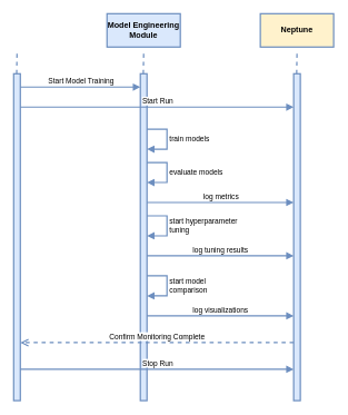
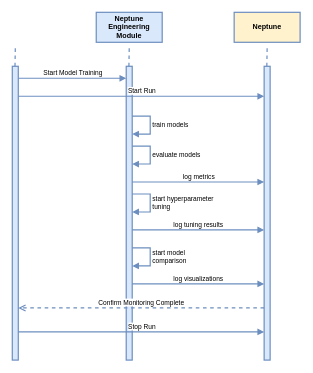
  <mxCell id="0" />
  <mxCell id="1" parent="0" />
- <mxCell id="2" value="Model Engineering Module" style="html=1;whiteSpace=wrap;fillColor=#dae8fc;strokeColor=#6c8ebf;strokeWidth=2;fontStyle=1" vertex="1" parent="1"><mxGeometry x="160" y="20" width="110" height="50" as="geometry" /></mxCell>
+ <mxCell id="2" value="Neptune Engineering Module" style="html=1;whiteSpace=wrap;fillColor=#dae8fc;strokeColor=#6c8ebf;strokeWidth=2;fontStyle=1" vertex="1" parent="1"><mxGeometry x="160" y="20" width="110" height="50" as="geometry" /></mxCell>
  <mxCell id="3" value="Neptune" style="html=1;whiteSpace=wrap;fillColor=#fff2cc;strokeColor=#6c8ebf;strokeWidth=2;fontStyle=1;" vertex="1" parent="1"><mxGeometry x="390" y="20" width="110" height="50" as="geometry" /></mxCell>
  <mxCell id="4" value="" style="html=1;points=[[0,0,0,0,5],[0,1,0,0,-5],[1,0,0,0,5],[1,1,0,0,-5]];perimeter=orthogonalPerimeter;outlineConnect=0;targetShapes=umlLifeline;portConstraint=eastwest;newEdgeStyle={&quot;curved&quot;:0,&quot;rounded&quot;:0};fillColor=#dae8fc;strokeColor=#6c8ebf;strokeWidth=2;" vertex="1" parent="1"><mxGeometry x="20" y="110" width="10" height="490" as="geometry" /></mxCell>
  <mxCell id="5" value="" style="html=1;points=[[0,0,0,0,5],[0,1,0,0,-5],[1,0,0,0,5],[1,1,0,0,-5]];perimeter=orthogonalPerimeter;outlineConnect=0;targetShapes=umlLifeline;portConstraint=eastwest;newEdgeStyle={&quot;curved&quot;:0,&quot;rounded&quot;:0};fillColor=#dae8fc;strokeColor=#6c8ebf;strokeWidth=2;" vertex="1" parent="1"><mxGeometry x="210" y="110" width="10" height="490" as="geometry" /></mxCell>
  <mxCell id="6" value="" style="html=1;points=[[0,0,0,0,5],[0,1,0,0,-5],[1,0,0,0,5],[1,1,0,0,-5]];perimeter=orthogonalPerimeter;outlineConnect=0;targetShapes=umlLifeline;portConstraint=eastwest;newEdgeStyle={&quot;curved&quot;:0,&quot;rounded&quot;:0};fillColor=#dae8fc;strokeColor=#6c8ebf;strokeWidth=2;" vertex="1" parent="1"><mxGeometry x="440" y="110" width="10" height="490" as="geometry" /></mxCell>
  <mxCell id="7" value="" style="endArrow=none;dashed=1;html=1;rounded=0;fillColor=#dae8fc;strokeColor=#6c8ebf;strokeWidth=2;" edge="1" parent="1"><mxGeometry width="50" height="50" relative="1" as="geometry"><mxPoint x="24.5" y="110" as="sourcePoint" /><mxPoint x="25" y="80" as="targetPoint" /></mxGeometry></mxCell>
  <mxCell id="8" value="" style="endArrow=none;dashed=1;html=1;rounded=0;fillColor=#dae8fc;strokeColor=#6c8ebf;strokeWidth=2;" edge="1" parent="1"><mxGeometry width="50" height="50" relative="1" as="geometry"><mxPoint x="214.5" y="110" as="sourcePoint" /><mxPoint x="215" y="80" as="targetPoint" /></mxGeometry></mxCell>
  <mxCell id="9" value="" style="endArrow=none;dashed=1;html=1;rounded=0;fillColor=#dae8fc;strokeColor=#6c8ebf;strokeWidth=2;" edge="1" parent="1"><mxGeometry width="50" height="50" relative="1" as="geometry"><mxPoint x="444.5" y="110" as="sourcePoint" /><mxPoint x="445" y="80" as="targetPoint" /></mxGeometry></mxCell>
  <mxCell id="10" value="Start Model Training" style="html=1;verticalAlign=bottom;endArrow=block;curved=0;rounded=0;fillColor=#dae8fc;strokeColor=#6c8ebf;strokeWidth=2;" edge="1" parent="1"><mxGeometry x="0.006" width="80" relative="1" as="geometry"><mxPoint x="30" y="130" as="sourcePoint" /><mxPoint x="210" y="130" as="targetPoint" /><mxPoint as="offset" /></mxGeometry></mxCell>
  <mxCell id="11" value="log tuning results" style="html=1;verticalAlign=bottom;endArrow=block;curved=0;rounded=0;fillColor=#dae8fc;strokeColor=#6c8ebf;strokeWidth=2;" edge="1" parent="1"><mxGeometry width="80" relative="1" as="geometry"><mxPoint x="220" y="383" as="sourcePoint" /><mxPoint x="440" y="383" as="targetPoint" /></mxGeometry></mxCell>
  <mxCell id="12" value="log visualizations" style="html=1;verticalAlign=bottom;endArrow=block;curved=0;rounded=0;fillColor=#dae8fc;strokeColor=#6c8ebf;strokeWidth=2;" edge="1" parent="1"><mxGeometry width="80" relative="1" as="geometry"><mxPoint x="220" y="473" as="sourcePoint" /><mxPoint x="440" y="473" as="targetPoint" /></mxGeometry></mxCell>
  <mxCell id="13" value="start model&amp;nbsp;&lt;div&gt;comparison&lt;/div&gt;" style="html=1;align=left;spacingLeft=2;endArrow=block;rounded=0;edgeStyle=orthogonalEdgeStyle;curved=0;rounded=0;fillColor=#dae8fc;strokeColor=#6c8ebf;strokeWidth=2;" edge="1" parent="1"><mxGeometry relative="1" as="geometry"><mxPoint x="220" y="413" as="sourcePoint" /><Array as="points"><mxPoint x="250" y="413" /><mxPoint x="250" y="443" /></Array><mxPoint x="220" y="443" as="targetPoint" /></mxGeometry></mxCell>
  <mxCell id="14" value="Confirm Monitoring Complete" style="html=1;verticalAlign=bottom;endArrow=open;dashed=1;endSize=8;curved=0;rounded=0;fillColor=#dae8fc;strokeColor=#6c8ebf;strokeWidth=2;" edge="1" parent="1"><mxGeometry relative="1" as="geometry"><mxPoint x="440" y="513" as="sourcePoint" /><mxPoint x="30" y="513" as="targetPoint" /></mxGeometry></mxCell>
  <mxCell id="15" value="log metrics" style="html=1;verticalAlign=bottom;endArrow=block;curved=0;rounded=0;fillColor=#dae8fc;strokeColor=#6c8ebf;strokeWidth=2;" edge="1" parent="1"><mxGeometry x="0.005" width="80" relative="1" as="geometry"><mxPoint x="220" y="303" as="sourcePoint" /><mxPoint x="440" y="303" as="targetPoint" /><mxPoint as="offset" /></mxGeometry></mxCell>
  <mxCell id="16" value="train models" style="html=1;align=left;spacingLeft=2;endArrow=block;rounded=0;edgeStyle=orthogonalEdgeStyle;curved=0;rounded=0;fillColor=#dae8fc;strokeColor=#6c8ebf;strokeWidth=2;" edge="1" parent="1"><mxGeometry relative="1" as="geometry"><mxPoint x="220" y="193" as="sourcePoint" /><Array as="points"><mxPoint x="250" y="193" /><mxPoint x="250" y="223" /></Array><mxPoint x="220" y="223" as="targetPoint" /></mxGeometry></mxCell>
  <mxCell id="17" value="evaluate models" style="html=1;align=left;spacingLeft=2;endArrow=block;rounded=0;edgeStyle=orthogonalEdgeStyle;curved=0;rounded=0;fillColor=#dae8fc;strokeColor=#6c8ebf;strokeWidth=2;" edge="1" parent="1"><mxGeometry relative="1" as="geometry"><mxPoint x="220" y="243" as="sourcePoint" /><Array as="points"><mxPoint x="250" y="243" /><mxPoint x="250" y="273" /></Array><mxPoint x="220" y="273" as="targetPoint" /></mxGeometry></mxCell>
  <mxCell id="18" value="start hyperparameter&lt;div&gt;tuning&lt;/div&gt;" style="html=1;align=left;spacingLeft=2;endArrow=block;rounded=0;edgeStyle=orthogonalEdgeStyle;curved=0;rounded=0;fillColor=#dae8fc;strokeColor=#6c8ebf;strokeWidth=2;" edge="1" parent="1"><mxGeometry relative="1" as="geometry"><mxPoint x="220" y="323" as="sourcePoint" /><Array as="points"><mxPoint x="250" y="323" /><mxPoint x="250" y="353" /></Array><mxPoint x="220" y="353" as="targetPoint" /></mxGeometry></mxCell>
  <mxCell id="19" value="Stop Run" style="html=1;verticalAlign=bottom;endArrow=block;curved=0;rounded=0;fillColor=#dae8fc;strokeColor=#6c8ebf;strokeWidth=2;" edge="1" parent="1"><mxGeometry x="0.006" width="80" relative="1" as="geometry"><mxPoint x="30" y="553" as="sourcePoint" /><mxPoint x="440" y="553" as="targetPoint" /><mxPoint as="offset" /></mxGeometry></mxCell>
  <mxCell id="20" value="Start Run" style="html=1;verticalAlign=bottom;endArrow=block;curved=0;rounded=0;fillColor=#dae8fc;strokeColor=#6c8ebf;strokeWidth=2;" edge="1" parent="1" target="6"><mxGeometry x="0.006" width="80" relative="1" as="geometry"><mxPoint x="30" y="160" as="sourcePoint" /><mxPoint x="210" y="160" as="targetPoint" /><mxPoint as="offset" /></mxGeometry></mxCell>
